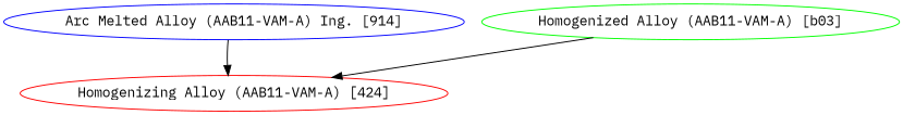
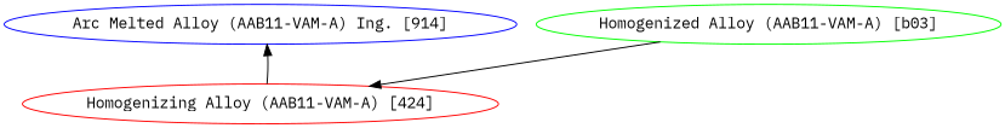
  strict digraph {
    fontname="IBM Plex Mono"
    node [fontname="IBM Plex Mono" nodesep=0.4 ranksep=1]
    edge [fontname="IBM Plex Mono"]
    "Arc Melted Alloy (AAB11-VAM-A) Ing. [914]" [color=blue height=0.5 width=5.9578]
    "Homogenizing Alloy (AAB11-VAM-A) [424]" [Atmosphere="Atmosphere, Ar" "Cooling Rate"="Cooling Rate, FC" Duration="Duration, 24.0 hour" Pressure="Pressure, 5.0 pascal" "Purging Sequence 1 Pressure"="Purging Sequence 1 Pressure, 4.2e-05 pascal" "Purging Sequence 2 Pressure"="Purging Sequence 2 Pressure, 3.2e-05 pascal" "Purging Sequence 3 Pressure"="Purging Sequence 3 Pressure, 2.1e-05 pascal" "Purging Sequence 4 Pressure"="Purging Sequence 4 Pressure, 2.1e-05 pascal" Temperature="Temperature, 1150.0 kelvin" color=red height=0.5 tags="{0: 'composition_id::AAB11', 1: 'batch::A', 2: 'fabrication_method::VAM', 3: 'start_date::2022-11-05', 4: 'finish_date::2022-11-09', 5: 'time_spent::6'}" width=5.7773]
    "Homogenized Alloy (AAB11-VAM-A) [b03]" [color=green height=0.5 tags="{0: 'composition_id::AAB11', 1: 'batch::A', 2: 'fabrication_method::VAM'}" width=5.687]
-   "Arc Melted Alloy (AAB11-VAM-A) Ing. [914]" -> "Homogenizing Alloy (AAB11-VAM-A) [424]"
+   "Homogenizing Alloy (AAB11-VAM-A) [424]" -> "Arc Melted Alloy (AAB11-VAM-A) Ing. [914]"
    "Homogenized Alloy (AAB11-VAM-A) [b03]" -> "Homogenizing Alloy (AAB11-VAM-A) [424]"
  }
